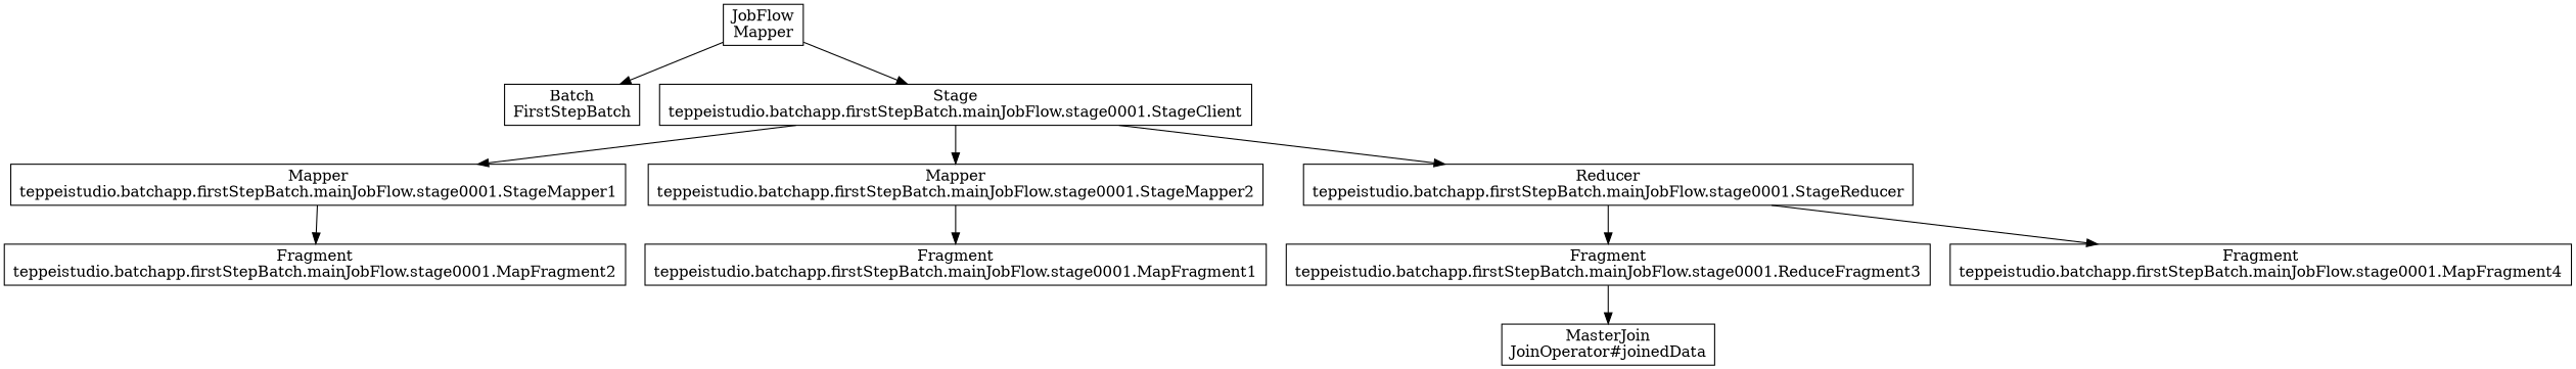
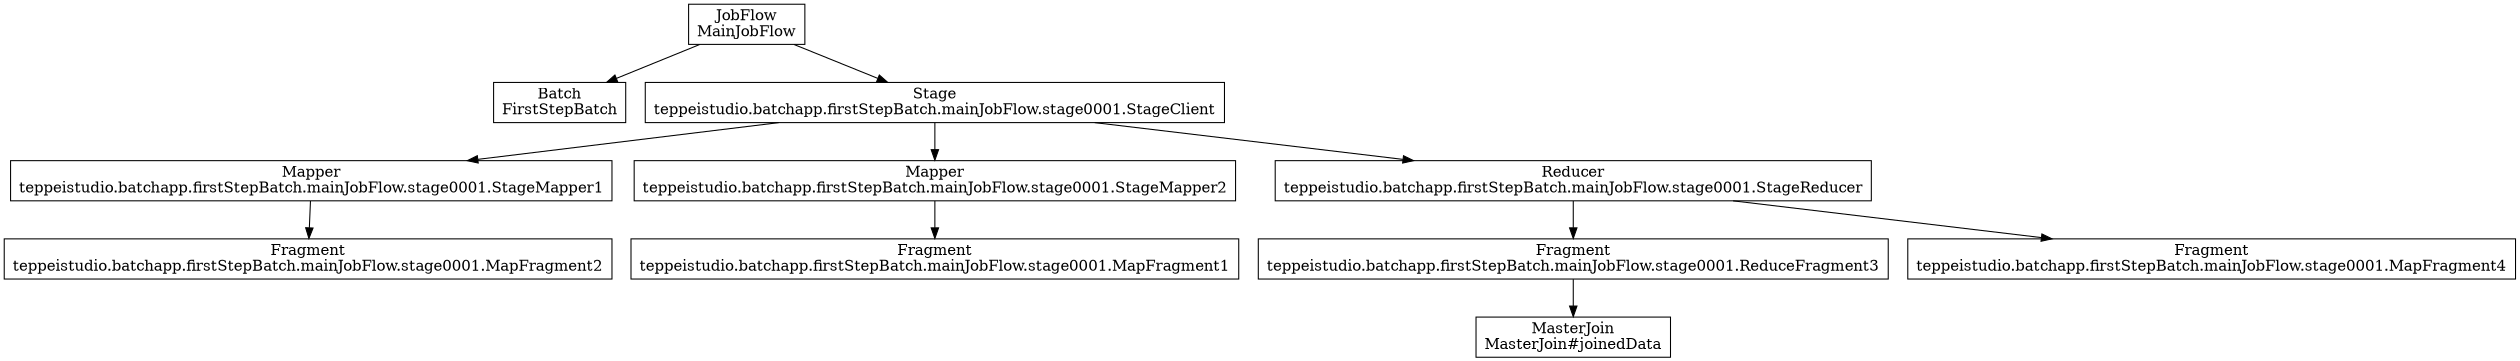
  digraph {
    rankdir=TB
    node [shape=box]
    n1 [label="Batch\nFirstStepBatch"]
-   n2 [label="JobFlow\nMapper"]
+   n2 [label="JobFlow\nMainJobFlow"]
    n3 [label="Stage\nteppeistudio.batchapp.firstStepBatch.mainJobFlow.stage0001.StageClient"]
    n4 [label="Mapper\nteppeistudio.batchapp.firstStepBatch.mainJobFlow.stage0001.StageMapper1"]
    n5 [label="Mapper\nteppeistudio.batchapp.firstStepBatch.mainJobFlow.stage0001.StageMapper2"]
    n6 [label="Reducer\nteppeistudio.batchapp.firstStepBatch.mainJobFlow.stage0001.StageReducer"]
    n7 [label="Fragment\nteppeistudio.batchapp.firstStepBatch.mainJobFlow.stage0001.MapFragment2"]
    n8 [label="Fragment\nteppeistudio.batchapp.firstStepBatch.mainJobFlow.stage0001.MapFragment1"]
    n9 [label="Fragment\nteppeistudio.batchapp.firstStepBatch.mainJobFlow.stage0001.ReduceFragment3"]
    n10 [label="Fragment\nteppeistudio.batchapp.firstStepBatch.mainJobFlow.stage0001.MapFragment4"]
-   n11 [label="MasterJoin\nJoinOperator#joinedData"]
+   n11 [label="MasterJoin\nMasterJoin#joinedData"]
    n2 -> n1
    n2 -> n3
    n3 -> n4
    n3 -> n5
    n3 -> n6
    n4 -> n7
    n5 -> n8
    n6 -> n9
    n6 -> n10
    n9 -> n11
  }
